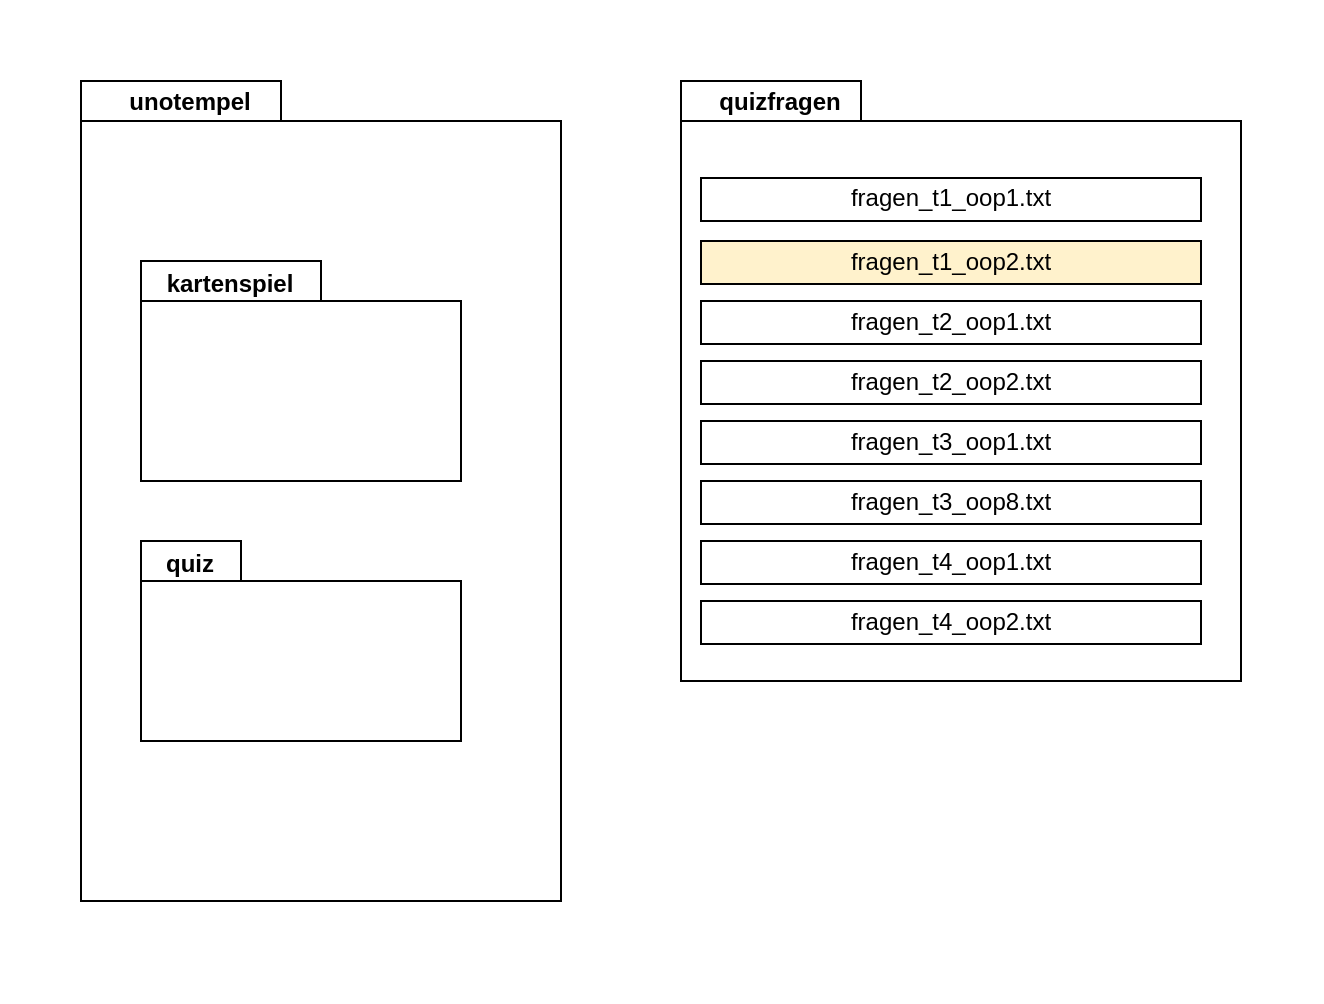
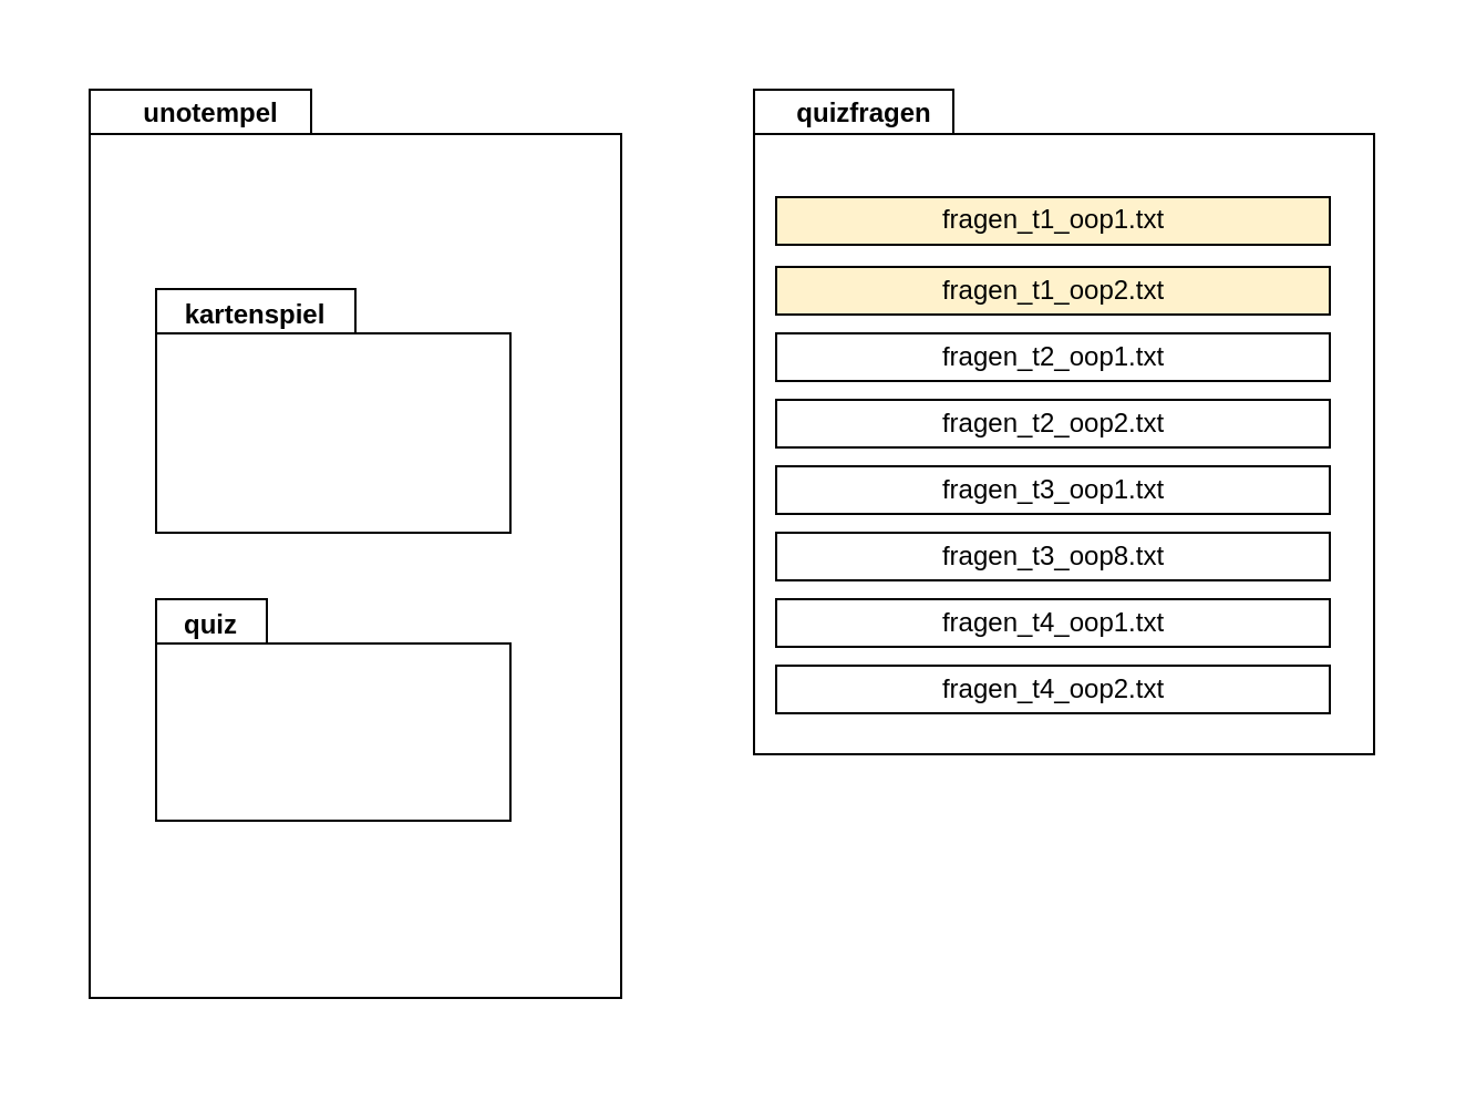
  <mxCell id="0" />
  <mxCell id="1" parent="0" />
  <mxCell id="2" value="" style="rounded=0;whiteSpace=wrap;html=1;strokeColor=none;" parent="1" vertex="1"><mxGeometry x="20" y="20" width="620" height="460" as="geometry" /></mxCell>
  <mxCell id="3" value="" style="shape=folder;fontStyle=1;spacingTop=10;tabWidth=100;tabHeight=20;tabPosition=left;html=1;" parent="1" vertex="1"><mxGeometry x="40" y="40" width="240" height="410" as="geometry" /></mxCell>
  <mxCell id="4" value="unotempel" style="text;align=center;fontStyle=1;verticalAlign=middle;spacingLeft=3;spacingRight=3;strokeColor=none;rotatable=0;points=[[0,0.5],[1,0.5]];portConstraint=eastwest;" parent="1" vertex="1"><mxGeometry x="50" y="40" width="90" height="20" as="geometry" /></mxCell>
  <mxCell id="5" value="" style="shape=folder;fontStyle=1;spacingTop=10;tabWidth=50;tabHeight=20;tabPosition=left;html=1;" parent="1" vertex="1"><mxGeometry x="70" y="270" width="160" height="100" as="geometry" /></mxCell>
  <mxCell id="6" value="quiz" style="text;align=center;fontStyle=1;verticalAlign=middle;spacingLeft=3;spacingRight=3;strokeColor=none;rotatable=0;points=[[0,0.5],[1,0.5]];portConstraint=eastwest;" parent="1" vertex="1"><mxGeometry x="70" y="270" width="50" height="21.5" as="geometry" /></mxCell>
  <mxCell id="7" value="" style="group" parent="1" vertex="1" connectable="0"><mxGeometry x="340" y="40" width="280" height="300" as="geometry" /></mxCell>
  <mxCell id="8" value="" style="shape=folder;fontStyle=1;spacingTop=10;tabWidth=90;tabHeight=20;tabPosition=left;html=1;" parent="7" vertex="1"><mxGeometry width="280" height="300" as="geometry" /></mxCell>
- <mxCell id="9" value="fragen_t1_oop1.txt" style="html=1;" parent="7" vertex="1"><mxGeometry x="10" y="48.5" width="250" height="21.5" as="geometry" /></mxCell>
+ <mxCell id="9" value="fragen_t1_oop1.txt" style="html=1;fillColor=#fff2cc;" parent="7" vertex="1"><mxGeometry x="10" y="48.5" width="250" height="21.5" as="geometry" /></mxCell>
  <mxCell id="10" value="fragen_t1_oop2.txt" style="html=1;fillColor=#fff2cc;" parent="7" vertex="1"><mxGeometry x="10" y="80" width="250" height="21.5" as="geometry" /></mxCell>
  <mxCell id="11" value="fragen_t2_oop1.txt" style="html=1;" parent="7" vertex="1"><mxGeometry x="10" y="110" width="250" height="21.5" as="geometry" /></mxCell>
  <mxCell id="12" value="fragen_t2_oop2.txt" style="html=1;" parent="7" vertex="1"><mxGeometry x="10" y="140" width="250" height="21.5" as="geometry" /></mxCell>
  <mxCell id="13" value="fragen_t3_oop1.txt" style="html=1;" parent="7" vertex="1"><mxGeometry x="10" y="170" width="250" height="21.5" as="geometry" /></mxCell>
  <mxCell id="14" value="fragen_t3_oop8.txt" style="html=1;" parent="7" vertex="1"><mxGeometry x="10" y="200" width="250" height="21.5" as="geometry" /></mxCell>
  <mxCell id="15" value="fragen_t4_oop1.txt" style="html=1;" parent="7" vertex="1"><mxGeometry x="10" y="230" width="250" height="21.5" as="geometry" /></mxCell>
  <mxCell id="16" value="fragen_t4_oop2.txt" style="html=1;" parent="7" vertex="1"><mxGeometry x="10" y="260" width="250" height="21.5" as="geometry" /></mxCell>
  <mxCell id="17" value="quizfragen" style="text;align=center;fontStyle=1;verticalAlign=middle;spacingLeft=3;spacingRight=3;strokeColor=none;rotatable=0;points=[[0,0.5],[1,0.5]];portConstraint=eastwest;" parent="7" vertex="1"><mxGeometry x="-60" width="220" height="20" as="geometry" /></mxCell>
  <mxCell id="18" value="" style="shape=folder;fontStyle=1;spacingTop=10;tabWidth=90;tabHeight=20;tabPosition=left;html=1;" parent="1" vertex="1"><mxGeometry x="70" y="130" width="160" height="110" as="geometry" /></mxCell>
  <mxCell id="19" value="kartenspiel" style="text;align=center;fontStyle=1;verticalAlign=middle;spacingLeft=3;spacingRight=3;strokeColor=none;rotatable=0;points=[[0,0.5],[1,0.5]];portConstraint=eastwest;" parent="1" vertex="1"><mxGeometry x="90" y="130" width="50" height="21.5" as="geometry" /></mxCell>
